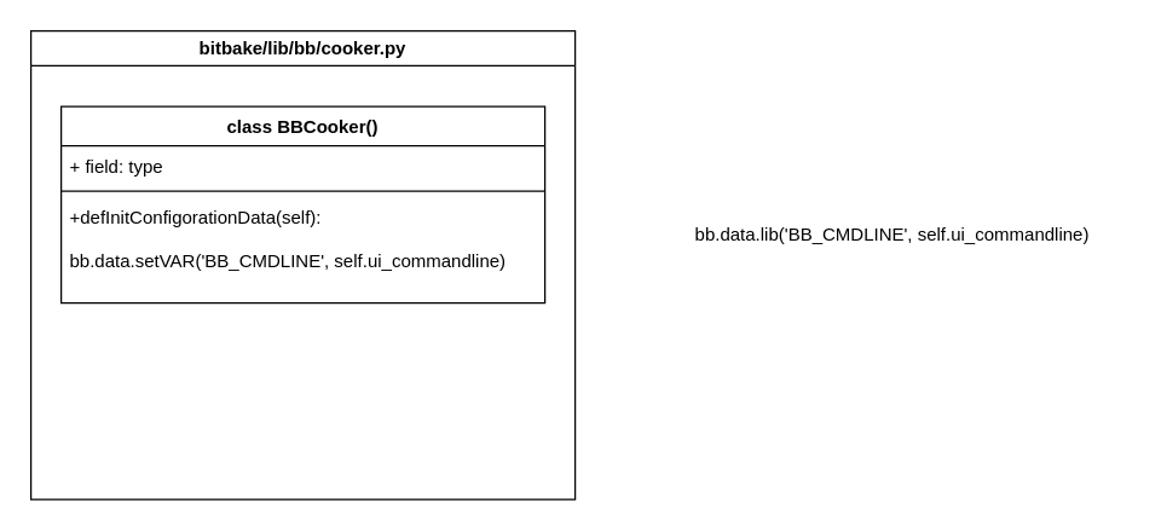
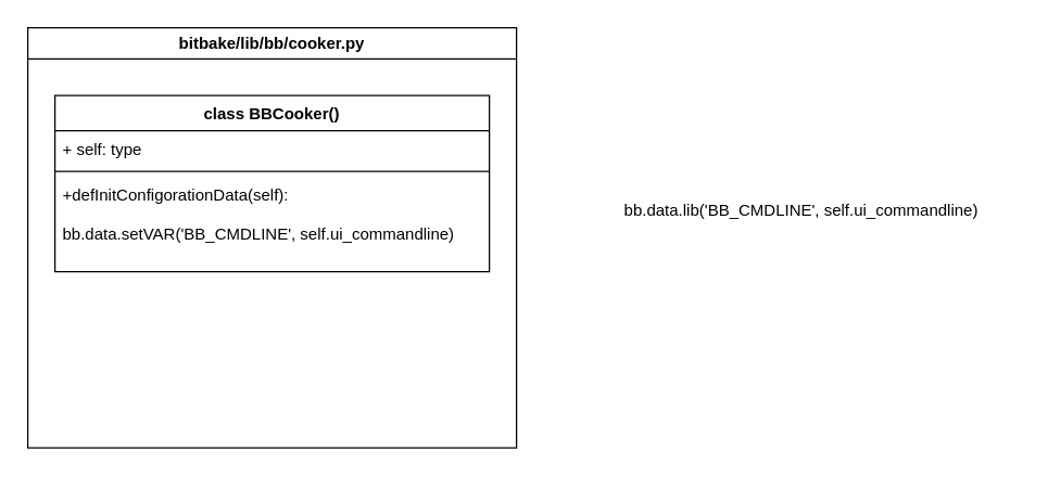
  <mxCell id="0" />
  <mxCell id="1" parent="0" />
  <mxCell id="2" value="bitbake/lib/bb/cooker.py" style="swimlane;whiteSpace=wrap;html=1;" vertex="1" parent="1"><mxGeometry x="20" y="20" width="360" height="310" as="geometry" /></mxCell>
  <mxCell id="3" value="class BBCooker()" style="swimlane;fontStyle=1;align=center;verticalAlign=top;childLayout=stackLayout;horizontal=1;startSize=26;horizontalStack=0;resizeParent=1;resizeParentMax=0;resizeLast=0;collapsible=1;marginBottom=0;whiteSpace=wrap;html=1;" vertex="1" parent="2"><mxGeometry x="20" y="50" width="320" height="130" as="geometry" /></mxCell>
- <mxCell id="4" value="+ field: type" style="text;strokeColor=none;fillColor=none;align=left;verticalAlign=top;spacingLeft=4;spacingRight=4;overflow=hidden;rotatable=0;points=[[0,0.5],[1,0.5]];portConstraint=eastwest;whiteSpace=wrap;html=1;" vertex="1" parent="3"><mxGeometry y="26" width="320" height="26" as="geometry" /></mxCell>
+ <mxCell id="4" value="+ self: type" style="text;strokeColor=none;fillColor=none;align=left;verticalAlign=top;spacingLeft=4;spacingRight=4;overflow=hidden;rotatable=0;points=[[0,0.5],[1,0.5]];portConstraint=eastwest;whiteSpace=wrap;html=1;" vertex="1" parent="3"><mxGeometry y="26" width="320" height="26" as="geometry" /></mxCell>
  <mxCell id="5" value="" style="line;strokeWidth=1;fillColor=none;align=left;verticalAlign=middle;spacingTop=-1;spacingLeft=3;spacingRight=3;rotatable=0;labelPosition=right;points=[];portConstraint=eastwest;strokeColor=inherit;" vertex="1" parent="3"><mxGeometry y="52" width="320" height="8" as="geometry" /></mxCell>
  <mxCell id="6" value="&lt;div&gt;+defInitConfigorationData(self):&lt;/div&gt;&lt;div&gt;&lt;br&gt;&lt;/div&gt;bb.data.setVAR('BB_CMDLINE', self.ui_commandline)" style="text;strokeColor=none;fillColor=none;align=left;verticalAlign=top;spacingLeft=4;spacingRight=4;overflow=hidden;rotatable=0;points=[[0,0.5],[1,0.5]];portConstraint=eastwest;whiteSpace=wrap;html=1;" vertex="1" parent="3"><mxGeometry y="60" width="320" height="70" as="geometry" /></mxCell>
  <mxCell id="7" value="bb.data.lib('BB_CMDLINE', self.ui_commandline)" style="text;html=1;align=center;verticalAlign=middle;whiteSpace=wrap;rounded=0;" vertex="1" parent="1"><mxGeometry x="430" y="140" width="320" height="30" as="geometry" /></mxCell>
